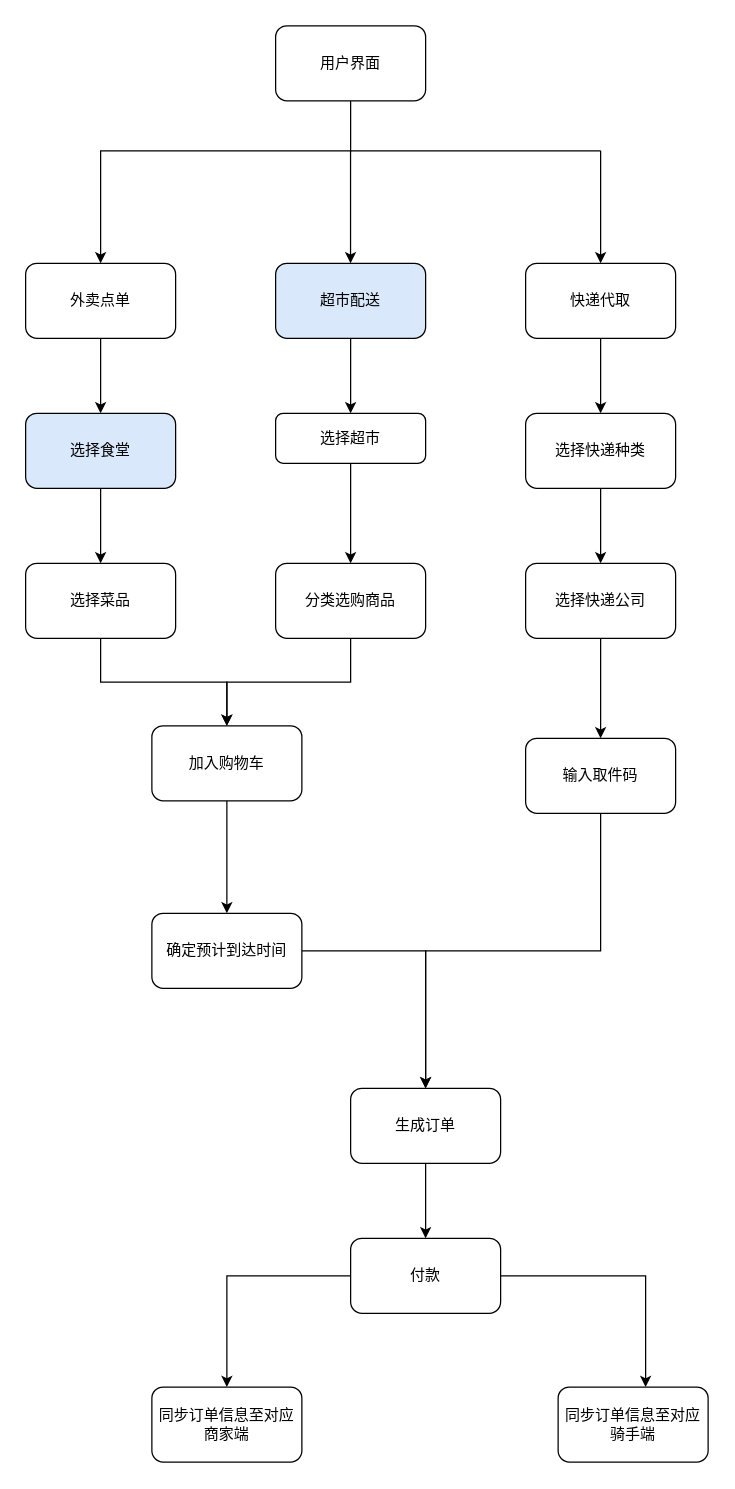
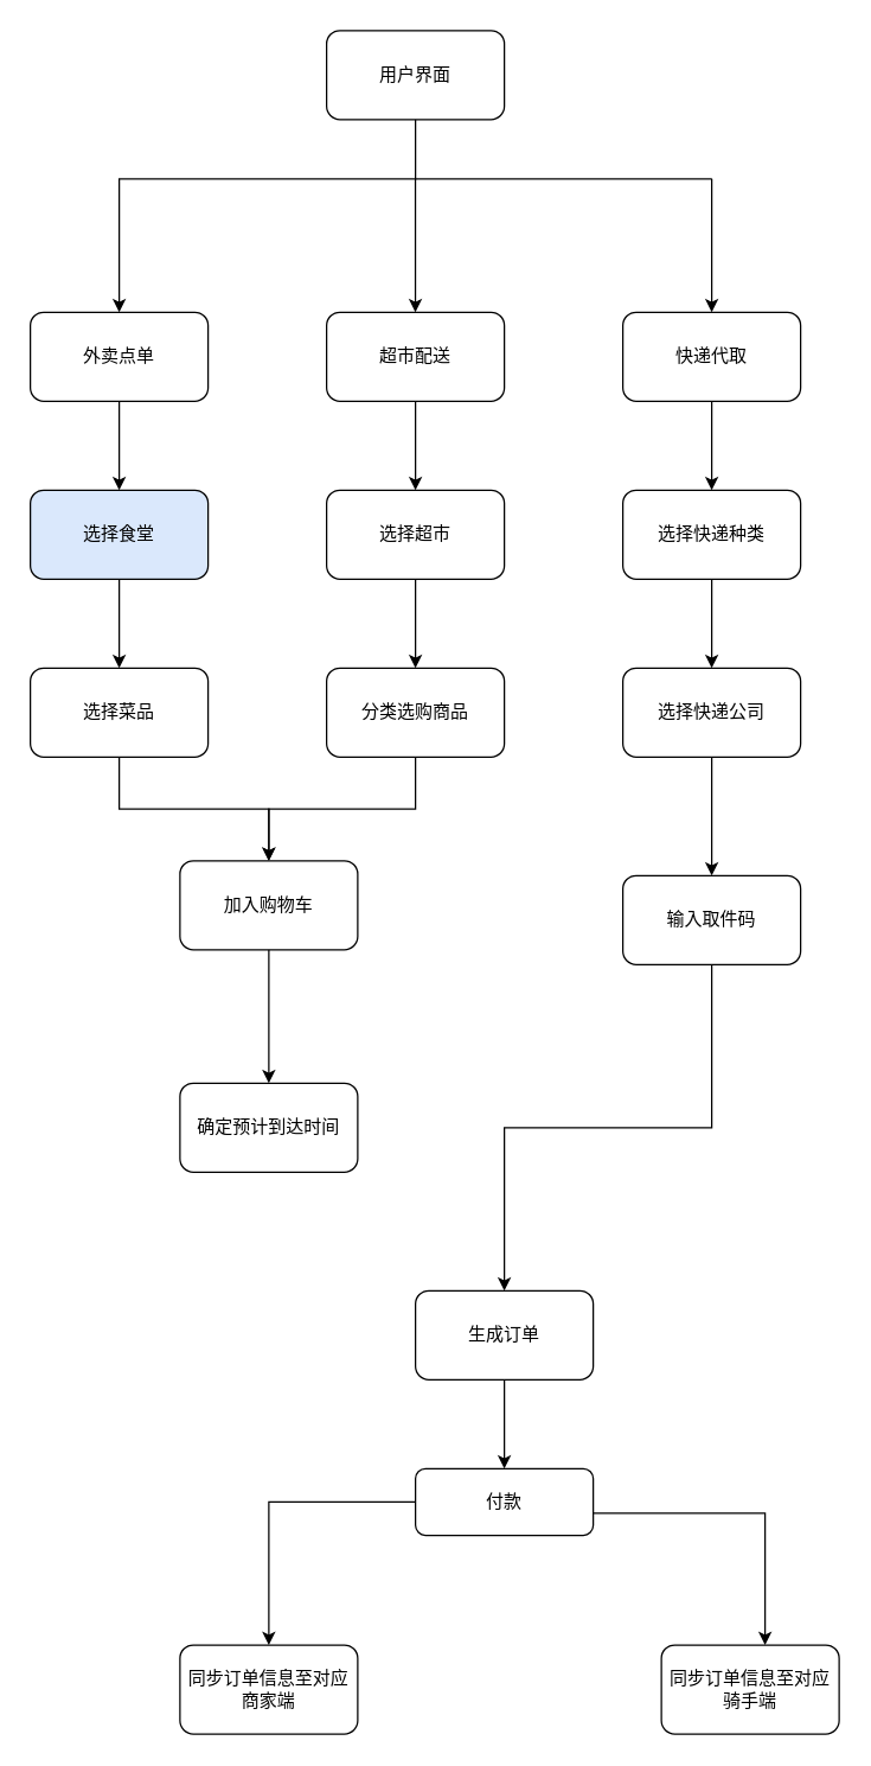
  <mxCell id="0" />
  <mxCell id="1" parent="0" />
  <mxCell id="2" value="" style="edgeStyle=orthogonalEdgeStyle;rounded=0;orthogonalLoop=1;jettySize=auto;html=1;" parent="1" edge="1"><mxGeometry relative="1" as="geometry"><mxPoint x="280" y="80" as="sourcePoint" /><mxPoint x="80" y="210" as="targetPoint" /><Array as="points"><mxPoint x="280" y="120" /><mxPoint x="80" y="120" /><mxPoint x="80" y="210" /></Array></mxGeometry></mxCell>
  <mxCell id="3" value="" style="endArrow=classic;html=1;rounded=0;" parent="1" edge="1"><mxGeometry width="50" height="50" relative="1" as="geometry"><mxPoint x="279.94" y="120" as="sourcePoint" /><mxPoint x="279.94" y="210" as="targetPoint" /></mxGeometry></mxCell>
  <mxCell id="4" value="" style="endArrow=classic;html=1;rounded=0;" parent="1" edge="1"><mxGeometry width="50" height="50" relative="1" as="geometry"><mxPoint x="480" y="120" as="sourcePoint" /><mxPoint x="480" y="210" as="targetPoint" /><Array as="points"><mxPoint x="480" y="160" /></Array></mxGeometry></mxCell>
  <mxCell id="5" value="" style="endArrow=none;html=1;rounded=0;" parent="1" edge="1"><mxGeometry width="50" height="50" relative="1" as="geometry"><mxPoint x="280" y="120" as="sourcePoint" /><mxPoint x="480" y="120" as="targetPoint" /></mxGeometry></mxCell>
  <mxCell id="6" value="用户界面" style="rounded=1;whiteSpace=wrap;html=1;" parent="1" vertex="1"><mxGeometry x="220" y="20" width="120" height="60" as="geometry" /></mxCell>
  <mxCell id="7" value="" style="edgeStyle=orthogonalEdgeStyle;rounded=0;orthogonalLoop=1;jettySize=auto;html=1;" parent="1" source="8" target="14" edge="1"><mxGeometry relative="1" as="geometry" /></mxCell>
  <mxCell id="8" value="外卖点单" style="rounded=1;whiteSpace=wrap;html=1;" parent="1" vertex="1"><mxGeometry x="20" y="210" width="120" height="60" as="geometry" /></mxCell>
  <mxCell id="9" value="" style="edgeStyle=orthogonalEdgeStyle;rounded=0;orthogonalLoop=1;jettySize=auto;html=1;" parent="1" source="10" target="20" edge="1"><mxGeometry relative="1" as="geometry" /></mxCell>
- <mxCell id="10" value="超市配送" style="rounded=1;whiteSpace=wrap;html=1;fillColor=#dae8fc;" parent="1" vertex="1"><mxGeometry x="220" y="210" width="120" height="60" as="geometry" /></mxCell>
+ <mxCell id="10" value="超市配送" style="rounded=1;whiteSpace=wrap;html=1;" parent="1" vertex="1"><mxGeometry x="220" y="210" width="120" height="60" as="geometry" /></mxCell>
  <mxCell id="11" value="" style="edgeStyle=orthogonalEdgeStyle;rounded=0;orthogonalLoop=1;jettySize=auto;html=1;" parent="1" source="12" target="32" edge="1"><mxGeometry relative="1" as="geometry" /></mxCell>
  <mxCell id="12" value="快递代取" style="rounded=1;whiteSpace=wrap;html=1;" parent="1" vertex="1"><mxGeometry x="420" y="210" width="120" height="60" as="geometry" /></mxCell>
  <mxCell id="13" value="" style="edgeStyle=orthogonalEdgeStyle;rounded=0;orthogonalLoop=1;jettySize=auto;html=1;" parent="1" source="14" target="16" edge="1"><mxGeometry relative="1" as="geometry" /></mxCell>
  <mxCell id="14" value="选择食堂" style="rounded=1;whiteSpace=wrap;html=1;fillColor=#dae8fc;" parent="1" vertex="1"><mxGeometry x="20" y="330" width="120" height="60" as="geometry" /></mxCell>
  <mxCell id="15" value="" style="edgeStyle=orthogonalEdgeStyle;rounded=0;orthogonalLoop=1;jettySize=auto;html=1;" edge="1" parent="1" source="16" target="24"><mxGeometry relative="1" as="geometry" /></mxCell>
  <mxCell id="16" value="选择菜品" style="whiteSpace=wrap;html=1;rounded=1;" parent="1" vertex="1"><mxGeometry x="20" y="450" width="120" height="60" as="geometry" /></mxCell>
- <mxCell id="17" value="" style="edgeStyle=orthogonalEdgeStyle;rounded=0;orthogonalLoop=1;jettySize=auto;html=1;" parent="1" source="18" target="27" edge="1"><mxGeometry relative="1" as="geometry" /></mxCell>
  <mxCell id="18" value="确定预计到达时间" style="whiteSpace=wrap;html=1;rounded=1;" parent="1" vertex="1"><mxGeometry x="121" y="730" width="120" height="60" as="geometry" /></mxCell>
  <mxCell id="19" value="" style="edgeStyle=orthogonalEdgeStyle;rounded=0;orthogonalLoop=1;jettySize=auto;html=1;" parent="1" source="20" target="22" edge="1"><mxGeometry relative="1" as="geometry" /></mxCell>
- <mxCell id="20" value="选择超市" style="rounded=1;whiteSpace=wrap;html=1;" parent="1" vertex="1"><mxGeometry x="220" y="330" width="120" height="40" as="geometry" /></mxCell>
+ <mxCell id="20" value="选择超市" style="rounded=1;whiteSpace=wrap;html=1;" parent="1" vertex="1"><mxGeometry x="220" y="330" width="120" height="60" as="geometry" /></mxCell>
  <mxCell id="21" value="" style="edgeStyle=orthogonalEdgeStyle;rounded=0;orthogonalLoop=1;jettySize=auto;html=1;" edge="1" parent="1" source="22" target="24"><mxGeometry relative="1" as="geometry" /></mxCell>
  <mxCell id="22" value="分类选购商品" style="whiteSpace=wrap;html=1;rounded=1;" parent="1" vertex="1"><mxGeometry x="220" y="450" width="120" height="60" as="geometry" /></mxCell>
  <mxCell id="23" value="" style="edgeStyle=orthogonalEdgeStyle;rounded=0;orthogonalLoop=1;jettySize=auto;html=1;" edge="1" parent="1" source="24" target="18"><mxGeometry relative="1" as="geometry" /></mxCell>
  <mxCell id="24" value="加入购物车" style="whiteSpace=wrap;html=1;rounded=1;" parent="1" vertex="1"><mxGeometry x="121" y="580" width="120" height="60" as="geometry" /></mxCell>
  <mxCell id="25" value="同步订单信息至对应商家端" style="whiteSpace=wrap;html=1;rounded=1;" parent="1" vertex="1"><mxGeometry x="121" y="1109" width="120" height="60" as="geometry" /></mxCell>
  <mxCell id="26" value="" style="edgeStyle=orthogonalEdgeStyle;rounded=0;orthogonalLoop=1;jettySize=auto;html=1;" parent="1" source="27" target="30" edge="1"><mxGeometry relative="1" as="geometry" /></mxCell>
  <mxCell id="27" value="生成订单" style="whiteSpace=wrap;html=1;rounded=1;" parent="1" vertex="1"><mxGeometry x="280" y="870" width="120" height="60" as="geometry" /></mxCell>
  <mxCell id="28" value="" style="edgeStyle=orthogonalEdgeStyle;rounded=0;orthogonalLoop=1;jettySize=auto;html=1;" parent="1" source="30" target="25" edge="1"><mxGeometry relative="1" as="geometry" /></mxCell>
  <mxCell id="29" value="" style="edgeStyle=orthogonalEdgeStyle;rounded=0;orthogonalLoop=1;jettySize=auto;html=1;" parent="1" source="30" target="37" edge="1"><mxGeometry relative="1" as="geometry"><Array as="points"><mxPoint x="516" y="1020" /></Array></mxGeometry></mxCell>
- <mxCell id="30" value="付款" style="whiteSpace=wrap;html=1;rounded=1;" parent="1" vertex="1"><mxGeometry x="280" y="990" width="120" height="60" as="geometry" /></mxCell>
+ <mxCell id="30" value="付款" style="whiteSpace=wrap;html=1;rounded=1;" parent="1" vertex="1"><mxGeometry x="280" y="990" width="120" height="45" as="geometry" /></mxCell>
  <mxCell id="31" value="" style="edgeStyle=orthogonalEdgeStyle;rounded=0;orthogonalLoop=1;jettySize=auto;html=1;" parent="1" source="32" target="34" edge="1"><mxGeometry relative="1" as="geometry" /></mxCell>
  <mxCell id="32" value="选择快递种类" style="whiteSpace=wrap;html=1;rounded=1;" parent="1" vertex="1"><mxGeometry x="420" y="330" width="120" height="60" as="geometry" /></mxCell>
  <mxCell id="33" value="" style="edgeStyle=orthogonalEdgeStyle;rounded=0;orthogonalLoop=1;jettySize=auto;html=1;" parent="1" source="34" target="36" edge="1"><mxGeometry relative="1" as="geometry" /></mxCell>
  <mxCell id="34" value="选择快递公司" style="whiteSpace=wrap;html=1;rounded=1;" parent="1" vertex="1"><mxGeometry x="420" y="450" width="120" height="60" as="geometry" /></mxCell>
  <mxCell id="35" value="" style="edgeStyle=orthogonalEdgeStyle;rounded=0;orthogonalLoop=1;jettySize=auto;html=1;entryX=0.5;entryY=0;entryDx=0;entryDy=0;" parent="1" source="36" target="27" edge="1"><mxGeometry relative="1" as="geometry"><mxPoint x="480" y="730" as="targetPoint" /><Array as="points"><mxPoint x="480" y="760" /><mxPoint x="340" y="760" /></Array></mxGeometry></mxCell>
  <mxCell id="36" value="输入取件码" style="whiteSpace=wrap;html=1;rounded=1;" parent="1" vertex="1"><mxGeometry x="420" y="590" width="120" height="60" as="geometry" /></mxCell>
  <mxCell id="37" value="同步订单信息至对应骑手端" style="whiteSpace=wrap;html=1;rounded=1;" parent="1" vertex="1"><mxGeometry x="446" y="1109" width="120" height="60" as="geometry" /></mxCell>
